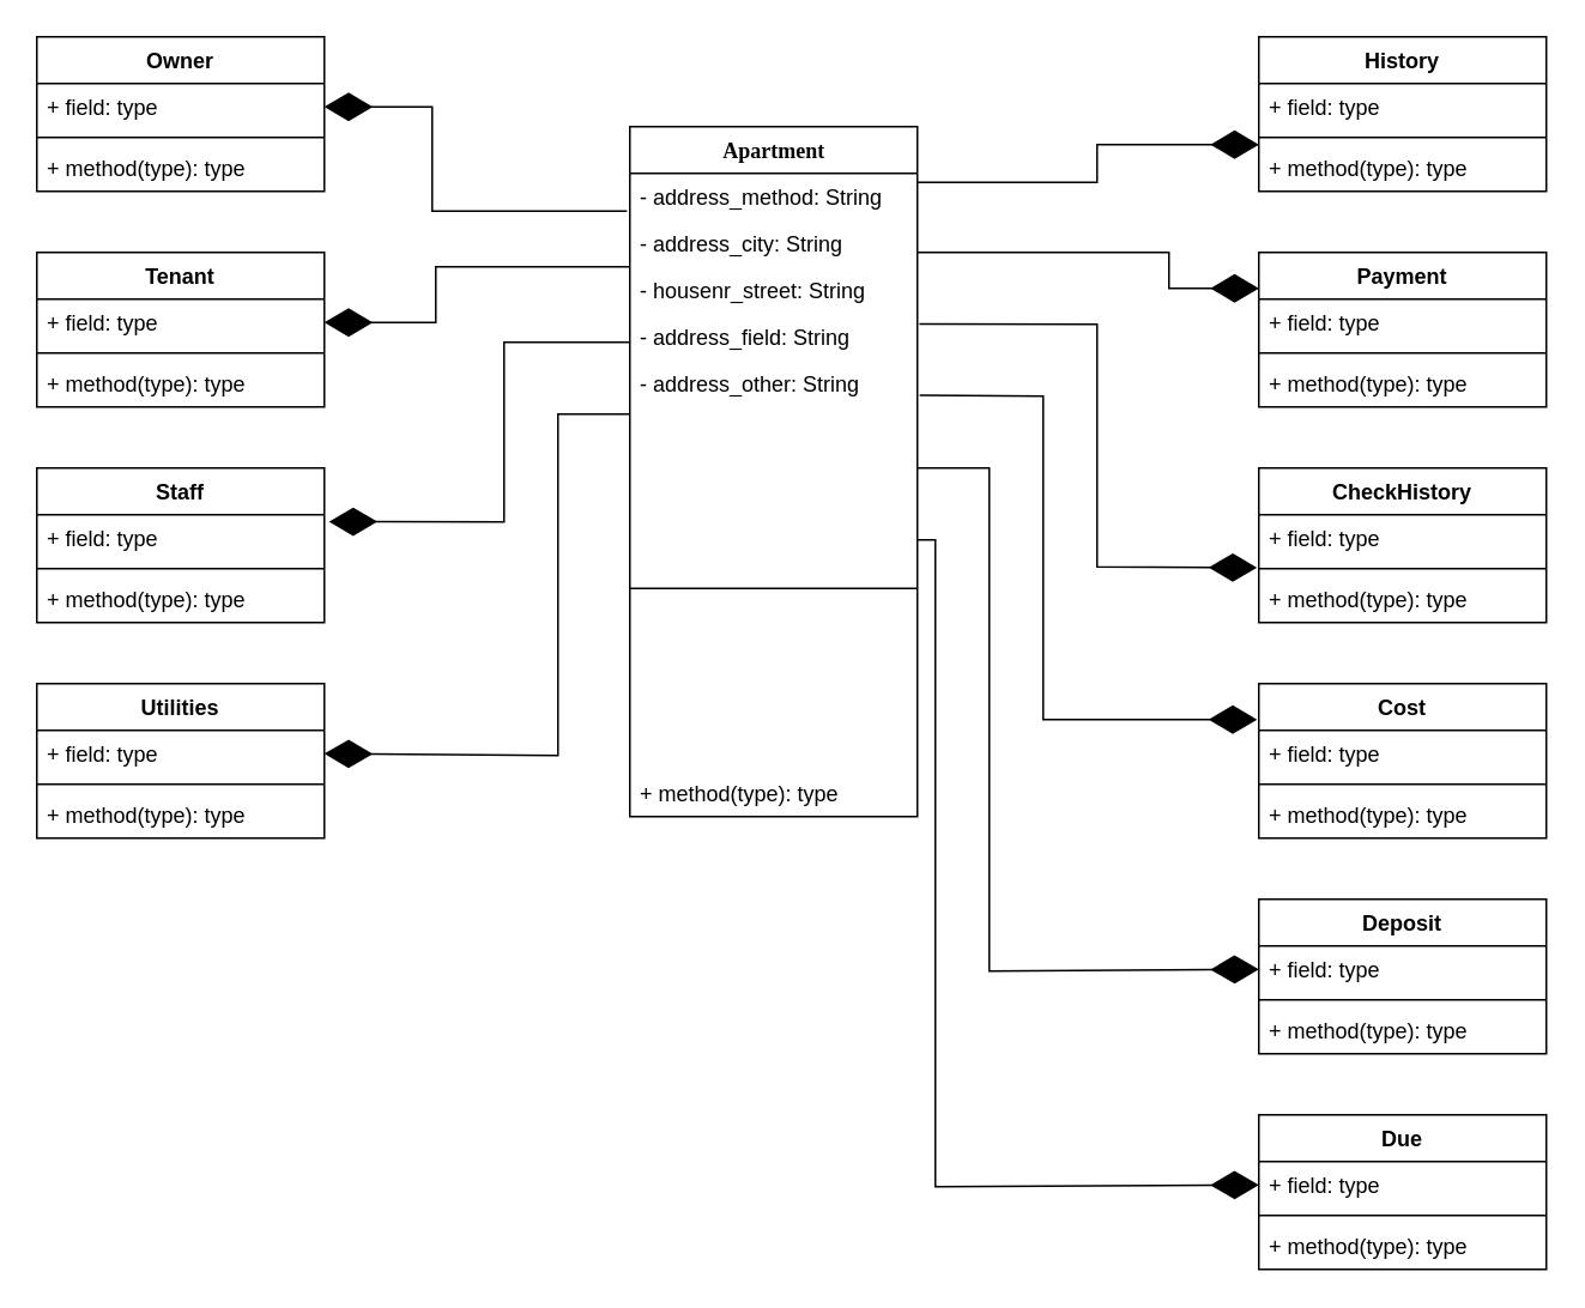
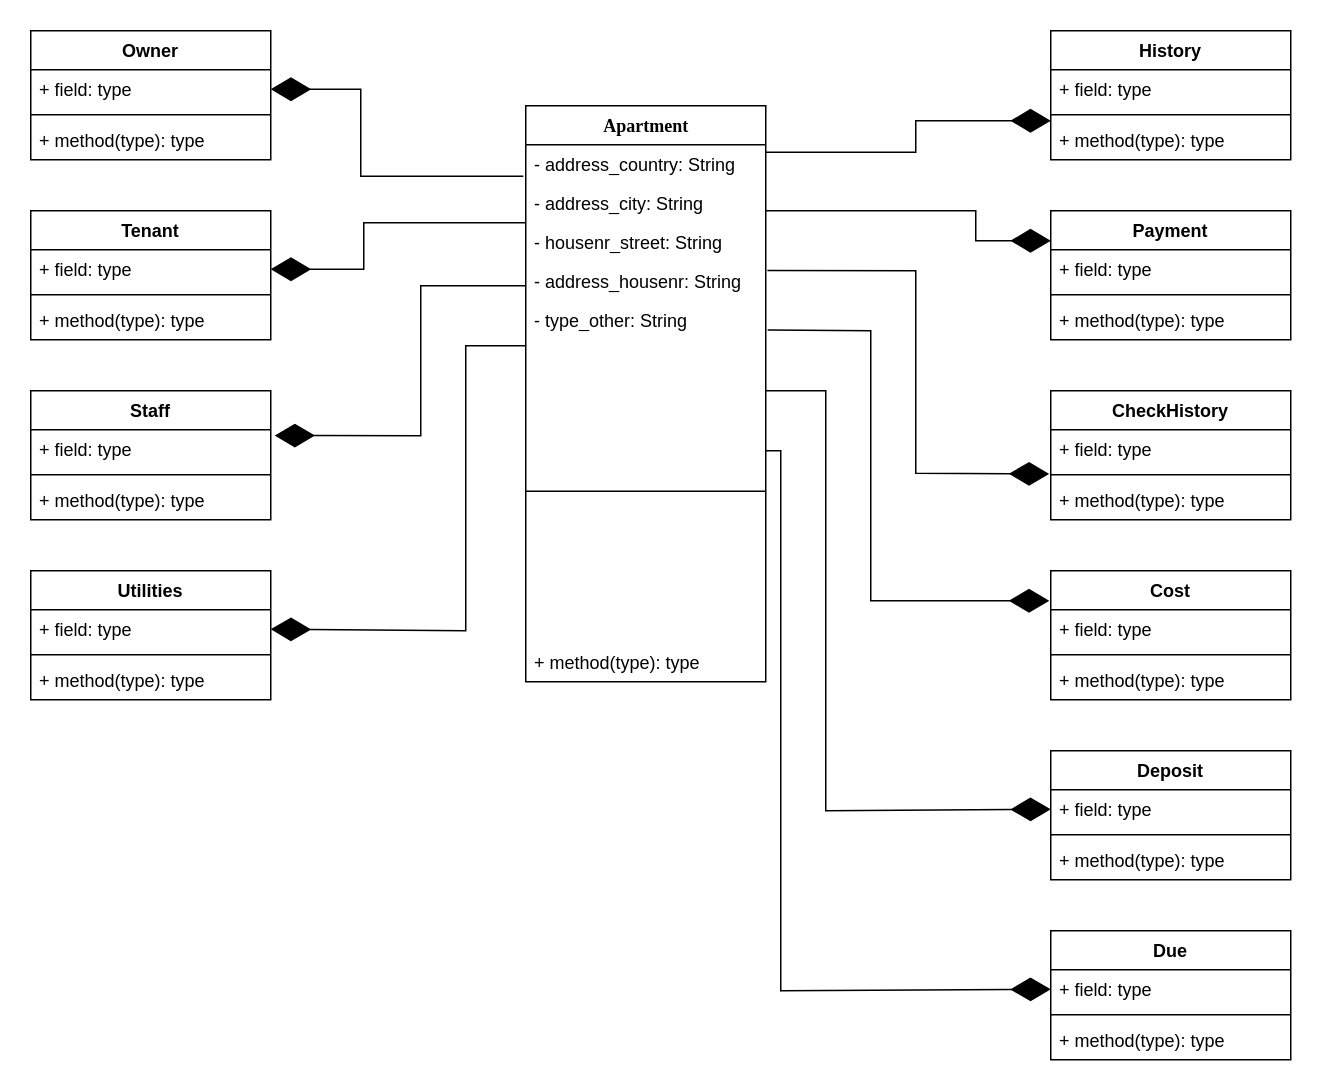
  <mxCell id="0" />
  <mxCell id="1" parent="0" />
  <mxCell id="2" value="Apartment" style="swimlane;html=1;fontStyle=1;align=center;verticalAlign=top;childLayout=stackLayout;horizontal=1;startSize=26;horizontalStack=0;resizeParent=1;resizeLast=0;collapsible=1;marginBottom=0;swimlaneFillColor=#ffffff;rounded=0;shadow=0;comic=0;labelBackgroundColor=none;strokeWidth=1;fillColor=none;fontFamily=Verdana;fontSize=12" parent="1" vertex="1"><mxGeometry x="350" y="70" width="160" height="384" as="geometry" /></mxCell>
- <mxCell id="3" value="- address_method: String" style="text;html=1;strokeColor=none;fillColor=none;align=left;verticalAlign=top;spacingLeft=4;spacingRight=4;whiteSpace=wrap;overflow=hidden;rotatable=0;points=[[0,0.5],[1,0.5]];portConstraint=eastwest;" parent="2" vertex="1"><mxGeometry y="26" width="160" height="26" as="geometry" /></mxCell>
+ <mxCell id="3" value="- address_country: String" style="text;html=1;strokeColor=none;fillColor=none;align=left;verticalAlign=top;spacingLeft=4;spacingRight=4;whiteSpace=wrap;overflow=hidden;rotatable=0;points=[[0,0.5],[1,0.5]];portConstraint=eastwest;" parent="2" vertex="1"><mxGeometry y="26" width="160" height="26" as="geometry" /></mxCell>
  <mxCell id="4" value="- address_city: String" style="text;html=1;strokeColor=none;fillColor=none;align=left;verticalAlign=top;spacingLeft=4;spacingRight=4;whiteSpace=wrap;overflow=hidden;rotatable=0;points=[[0,0.5],[1,0.5]];portConstraint=eastwest;" vertex="1" parent="2"><mxGeometry y="52" width="160" height="26" as="geometry" /></mxCell>
  <mxCell id="5" value="- housenr_street: String" style="text;html=1;strokeColor=none;fillColor=none;align=left;verticalAlign=top;spacingLeft=4;spacingRight=4;whiteSpace=wrap;overflow=hidden;rotatable=0;points=[[0,0.5],[1,0.5]];portConstraint=eastwest;" vertex="1" parent="2"><mxGeometry y="78" width="160" height="26" as="geometry" /></mxCell>
- <mxCell id="6" value="- address_field: String" style="text;html=1;strokeColor=none;fillColor=none;align=left;verticalAlign=top;spacingLeft=4;spacingRight=4;whiteSpace=wrap;overflow=hidden;rotatable=0;points=[[0,0.5],[1,0.5]];portConstraint=eastwest;" vertex="1" parent="2"><mxGeometry y="104" width="160" height="26" as="geometry" /></mxCell>
- <mxCell id="7" value="- address_other: String" style="text;html=1;strokeColor=none;fillColor=none;align=left;verticalAlign=top;spacingLeft=4;spacingRight=4;whiteSpace=wrap;overflow=hidden;rotatable=0;points=[[0,0.5],[1,0.5]];portConstraint=eastwest;" vertex="1" parent="2"><mxGeometry y="130" width="160" height="26" as="geometry" /></mxCell>
+ <mxCell id="6" value="- address_housenr: String" style="text;html=1;strokeColor=none;fillColor=none;align=left;verticalAlign=top;spacingLeft=4;spacingRight=4;whiteSpace=wrap;overflow=hidden;rotatable=0;points=[[0,0.5],[1,0.5]];portConstraint=eastwest;" vertex="1" parent="2"><mxGeometry y="104" width="160" height="26" as="geometry" /></mxCell>
+ <mxCell id="7" value="- type_other: String" style="text;html=1;strokeColor=none;fillColor=none;align=left;verticalAlign=top;spacingLeft=4;spacingRight=4;whiteSpace=wrap;overflow=hidden;rotatable=0;points=[[0,0.5],[1,0.5]];portConstraint=eastwest;" vertex="1" parent="2"><mxGeometry y="130" width="160" height="26" as="geometry" /></mxCell>
  <mxCell id="8" value="" style="line;html=1;strokeWidth=1;fillColor=none;align=left;verticalAlign=middle;spacingTop=-1;spacingLeft=3;spacingRight=3;rotatable=0;labelPosition=right;points=[];portConstraint=eastwest;" parent="2" vertex="1"><mxGeometry y="156" width="160" height="202" as="geometry" /></mxCell>
  <mxCell id="9" value="+ method(type): type" style="text;html=1;strokeColor=none;fillColor=none;align=left;verticalAlign=top;spacingLeft=4;spacingRight=4;whiteSpace=wrap;overflow=hidden;rotatable=0;points=[[0,0.5],[1,0.5]];portConstraint=eastwest;" parent="2" vertex="1"><mxGeometry y="358" width="160" height="26" as="geometry" /></mxCell>
  <mxCell id="10" value="History" style="swimlane;fontStyle=1;align=center;verticalAlign=top;childLayout=stackLayout;horizontal=1;startSize=26;horizontalStack=0;resizeParent=1;resizeParentMax=0;resizeLast=0;collapsible=1;marginBottom=0;whiteSpace=wrap;html=1;" vertex="1" parent="1"><mxGeometry x="700" y="20" width="160" height="86" as="geometry" /></mxCell>
  <mxCell id="11" value="+ field: type" style="text;strokeColor=none;fillColor=none;align=left;verticalAlign=top;spacingLeft=4;spacingRight=4;overflow=hidden;rotatable=0;points=[[0,0.5],[1,0.5]];portConstraint=eastwest;whiteSpace=wrap;html=1;" vertex="1" parent="10"><mxGeometry y="26" width="160" height="26" as="geometry" /></mxCell>
  <mxCell id="12" value="" style="line;strokeWidth=1;fillColor=none;align=left;verticalAlign=middle;spacingTop=-1;spacingLeft=3;spacingRight=3;rotatable=0;labelPosition=right;points=[];portConstraint=eastwest;strokeColor=inherit;" vertex="1" parent="10"><mxGeometry y="52" width="160" height="8" as="geometry" /></mxCell>
  <mxCell id="13" value="+ method(type): type" style="text;strokeColor=none;fillColor=none;align=left;verticalAlign=top;spacingLeft=4;spacingRight=4;overflow=hidden;rotatable=0;points=[[0,0.5],[1,0.5]];portConstraint=eastwest;whiteSpace=wrap;html=1;" vertex="1" parent="10"><mxGeometry y="60" width="160" height="26" as="geometry" /></mxCell>
  <mxCell id="14" value="Payment" style="swimlane;fontStyle=1;align=center;verticalAlign=top;childLayout=stackLayout;horizontal=1;startSize=26;horizontalStack=0;resizeParent=1;resizeParentMax=0;resizeLast=0;collapsible=1;marginBottom=0;whiteSpace=wrap;html=1;" vertex="1" parent="1"><mxGeometry x="700" y="140" width="160" height="86" as="geometry" /></mxCell>
  <mxCell id="15" value="+ field: type" style="text;strokeColor=none;fillColor=none;align=left;verticalAlign=top;spacingLeft=4;spacingRight=4;overflow=hidden;rotatable=0;points=[[0,0.5],[1,0.5]];portConstraint=eastwest;whiteSpace=wrap;html=1;" vertex="1" parent="14"><mxGeometry y="26" width="160" height="26" as="geometry" /></mxCell>
  <mxCell id="16" value="" style="line;strokeWidth=1;fillColor=none;align=left;verticalAlign=middle;spacingTop=-1;spacingLeft=3;spacingRight=3;rotatable=0;labelPosition=right;points=[];portConstraint=eastwest;strokeColor=inherit;" vertex="1" parent="14"><mxGeometry y="52" width="160" height="8" as="geometry" /></mxCell>
  <mxCell id="17" value="+ method(type): type" style="text;strokeColor=none;fillColor=none;align=left;verticalAlign=top;spacingLeft=4;spacingRight=4;overflow=hidden;rotatable=0;points=[[0,0.5],[1,0.5]];portConstraint=eastwest;whiteSpace=wrap;html=1;" vertex="1" parent="14"><mxGeometry y="60" width="160" height="26" as="geometry" /></mxCell>
  <mxCell id="18" value="CheckHistory" style="swimlane;fontStyle=1;align=center;verticalAlign=top;childLayout=stackLayout;horizontal=1;startSize=26;horizontalStack=0;resizeParent=1;resizeParentMax=0;resizeLast=0;collapsible=1;marginBottom=0;whiteSpace=wrap;html=1;" vertex="1" parent="1"><mxGeometry x="700" y="260" width="160" height="86" as="geometry" /></mxCell>
  <mxCell id="19" value="+ field: type" style="text;strokeColor=none;fillColor=none;align=left;verticalAlign=top;spacingLeft=4;spacingRight=4;overflow=hidden;rotatable=0;points=[[0,0.5],[1,0.5]];portConstraint=eastwest;whiteSpace=wrap;html=1;" vertex="1" parent="18"><mxGeometry y="26" width="160" height="26" as="geometry" /></mxCell>
  <mxCell id="20" value="" style="line;strokeWidth=1;fillColor=none;align=left;verticalAlign=middle;spacingTop=-1;spacingLeft=3;spacingRight=3;rotatable=0;labelPosition=right;points=[];portConstraint=eastwest;strokeColor=inherit;" vertex="1" parent="18"><mxGeometry y="52" width="160" height="8" as="geometry" /></mxCell>
  <mxCell id="21" value="+ method(type): type" style="text;strokeColor=none;fillColor=none;align=left;verticalAlign=top;spacingLeft=4;spacingRight=4;overflow=hidden;rotatable=0;points=[[0,0.5],[1,0.5]];portConstraint=eastwest;whiteSpace=wrap;html=1;" vertex="1" parent="18"><mxGeometry y="60" width="160" height="26" as="geometry" /></mxCell>
  <mxCell id="22" value="Cost" style="swimlane;fontStyle=1;align=center;verticalAlign=top;childLayout=stackLayout;horizontal=1;startSize=26;horizontalStack=0;resizeParent=1;resizeParentMax=0;resizeLast=0;collapsible=1;marginBottom=0;whiteSpace=wrap;html=1;" vertex="1" parent="1"><mxGeometry x="700" y="380" width="160" height="86" as="geometry" /></mxCell>
  <mxCell id="23" value="+ field: type" style="text;strokeColor=none;fillColor=none;align=left;verticalAlign=top;spacingLeft=4;spacingRight=4;overflow=hidden;rotatable=0;points=[[0,0.5],[1,0.5]];portConstraint=eastwest;whiteSpace=wrap;html=1;" vertex="1" parent="22"><mxGeometry y="26" width="160" height="26" as="geometry" /></mxCell>
  <mxCell id="24" value="" style="line;strokeWidth=1;fillColor=none;align=left;verticalAlign=middle;spacingTop=-1;spacingLeft=3;spacingRight=3;rotatable=0;labelPosition=right;points=[];portConstraint=eastwest;strokeColor=inherit;" vertex="1" parent="22"><mxGeometry y="52" width="160" height="8" as="geometry" /></mxCell>
  <mxCell id="25" value="+ method(type): type" style="text;strokeColor=none;fillColor=none;align=left;verticalAlign=top;spacingLeft=4;spacingRight=4;overflow=hidden;rotatable=0;points=[[0,0.5],[1,0.5]];portConstraint=eastwest;whiteSpace=wrap;html=1;" vertex="1" parent="22"><mxGeometry y="60" width="160" height="26" as="geometry" /></mxCell>
  <mxCell id="26" value="&lt;div&gt;Deposit&lt;/div&gt;" style="swimlane;fontStyle=1;align=center;verticalAlign=top;childLayout=stackLayout;horizontal=1;startSize=26;horizontalStack=0;resizeParent=1;resizeParentMax=0;resizeLast=0;collapsible=1;marginBottom=0;whiteSpace=wrap;html=1;" vertex="1" parent="1"><mxGeometry x="700" y="500" width="160" height="86" as="geometry" /></mxCell>
  <mxCell id="27" value="+ field: type" style="text;strokeColor=none;fillColor=none;align=left;verticalAlign=top;spacingLeft=4;spacingRight=4;overflow=hidden;rotatable=0;points=[[0,0.5],[1,0.5]];portConstraint=eastwest;whiteSpace=wrap;html=1;" vertex="1" parent="26"><mxGeometry y="26" width="160" height="26" as="geometry" /></mxCell>
  <mxCell id="28" value="" style="line;strokeWidth=1;fillColor=none;align=left;verticalAlign=middle;spacingTop=-1;spacingLeft=3;spacingRight=3;rotatable=0;labelPosition=right;points=[];portConstraint=eastwest;strokeColor=inherit;" vertex="1" parent="26"><mxGeometry y="52" width="160" height="8" as="geometry" /></mxCell>
  <mxCell id="29" value="+ method(type): type" style="text;strokeColor=none;fillColor=none;align=left;verticalAlign=top;spacingLeft=4;spacingRight=4;overflow=hidden;rotatable=0;points=[[0,0.5],[1,0.5]];portConstraint=eastwest;whiteSpace=wrap;html=1;" vertex="1" parent="26"><mxGeometry y="60" width="160" height="26" as="geometry" /></mxCell>
  <mxCell id="30" value="Due" style="swimlane;fontStyle=1;align=center;verticalAlign=top;childLayout=stackLayout;horizontal=1;startSize=26;horizontalStack=0;resizeParent=1;resizeParentMax=0;resizeLast=0;collapsible=1;marginBottom=0;whiteSpace=wrap;html=1;" vertex="1" parent="1"><mxGeometry x="700" y="620" width="160" height="86" as="geometry" /></mxCell>
  <mxCell id="31" value="+ field: type" style="text;strokeColor=none;fillColor=none;align=left;verticalAlign=top;spacingLeft=4;spacingRight=4;overflow=hidden;rotatable=0;points=[[0,0.5],[1,0.5]];portConstraint=eastwest;whiteSpace=wrap;html=1;" vertex="1" parent="30"><mxGeometry y="26" width="160" height="26" as="geometry" /></mxCell>
  <mxCell id="32" value="" style="line;strokeWidth=1;fillColor=none;align=left;verticalAlign=middle;spacingTop=-1;spacingLeft=3;spacingRight=3;rotatable=0;labelPosition=right;points=[];portConstraint=eastwest;strokeColor=inherit;" vertex="1" parent="30"><mxGeometry y="52" width="160" height="8" as="geometry" /></mxCell>
  <mxCell id="33" value="+ method(type): type" style="text;strokeColor=none;fillColor=none;align=left;verticalAlign=top;spacingLeft=4;spacingRight=4;overflow=hidden;rotatable=0;points=[[0,0.5],[1,0.5]];portConstraint=eastwest;whiteSpace=wrap;html=1;" vertex="1" parent="30"><mxGeometry y="60" width="160" height="26" as="geometry" /></mxCell>
  <mxCell id="34" value="Owner" style="swimlane;fontStyle=1;align=center;verticalAlign=top;childLayout=stackLayout;horizontal=1;startSize=26;horizontalStack=0;resizeParent=1;resizeParentMax=0;resizeLast=0;collapsible=1;marginBottom=0;whiteSpace=wrap;html=1;" vertex="1" parent="1"><mxGeometry x="20" y="20" width="160" height="86" as="geometry" /></mxCell>
  <mxCell id="35" value="+ field: type" style="text;strokeColor=none;fillColor=none;align=left;verticalAlign=top;spacingLeft=4;spacingRight=4;overflow=hidden;rotatable=0;points=[[0,0.5],[1,0.5]];portConstraint=eastwest;whiteSpace=wrap;html=1;" vertex="1" parent="34"><mxGeometry y="26" width="160" height="26" as="geometry" /></mxCell>
  <mxCell id="36" value="" style="line;strokeWidth=1;fillColor=none;align=left;verticalAlign=middle;spacingTop=-1;spacingLeft=3;spacingRight=3;rotatable=0;labelPosition=right;points=[];portConstraint=eastwest;strokeColor=inherit;" vertex="1" parent="34"><mxGeometry y="52" width="160" height="8" as="geometry" /></mxCell>
  <mxCell id="37" value="+ method(type): type" style="text;strokeColor=none;fillColor=none;align=left;verticalAlign=top;spacingLeft=4;spacingRight=4;overflow=hidden;rotatable=0;points=[[0,0.5],[1,0.5]];portConstraint=eastwest;whiteSpace=wrap;html=1;" vertex="1" parent="34"><mxGeometry y="60" width="160" height="26" as="geometry" /></mxCell>
  <mxCell id="38" value="Tenant" style="swimlane;fontStyle=1;align=center;verticalAlign=top;childLayout=stackLayout;horizontal=1;startSize=26;horizontalStack=0;resizeParent=1;resizeParentMax=0;resizeLast=0;collapsible=1;marginBottom=0;whiteSpace=wrap;html=1;" vertex="1" parent="1"><mxGeometry x="20" y="140" width="160" height="86" as="geometry" /></mxCell>
  <mxCell id="39" value="+ field: type" style="text;strokeColor=none;fillColor=none;align=left;verticalAlign=top;spacingLeft=4;spacingRight=4;overflow=hidden;rotatable=0;points=[[0,0.5],[1,0.5]];portConstraint=eastwest;whiteSpace=wrap;html=1;" vertex="1" parent="38"><mxGeometry y="26" width="160" height="26" as="geometry" /></mxCell>
  <mxCell id="40" value="" style="line;strokeWidth=1;fillColor=none;align=left;verticalAlign=middle;spacingTop=-1;spacingLeft=3;spacingRight=3;rotatable=0;labelPosition=right;points=[];portConstraint=eastwest;strokeColor=inherit;" vertex="1" parent="38"><mxGeometry y="52" width="160" height="8" as="geometry" /></mxCell>
  <mxCell id="41" value="+ method(type): type" style="text;strokeColor=none;fillColor=none;align=left;verticalAlign=top;spacingLeft=4;spacingRight=4;overflow=hidden;rotatable=0;points=[[0,0.5],[1,0.5]];portConstraint=eastwest;whiteSpace=wrap;html=1;" vertex="1" parent="38"><mxGeometry y="60" width="160" height="26" as="geometry" /></mxCell>
  <mxCell id="42" value="Staff" style="swimlane;fontStyle=1;align=center;verticalAlign=top;childLayout=stackLayout;horizontal=1;startSize=26;horizontalStack=0;resizeParent=1;resizeParentMax=0;resizeLast=0;collapsible=1;marginBottom=0;whiteSpace=wrap;html=1;" vertex="1" parent="1"><mxGeometry x="20" y="260" width="160" height="86" as="geometry" /></mxCell>
  <mxCell id="43" value="+ field: type" style="text;strokeColor=none;fillColor=none;align=left;verticalAlign=top;spacingLeft=4;spacingRight=4;overflow=hidden;rotatable=0;points=[[0,0.5],[1,0.5]];portConstraint=eastwest;whiteSpace=wrap;html=1;" vertex="1" parent="42"><mxGeometry y="26" width="160" height="26" as="geometry" /></mxCell>
  <mxCell id="44" value="" style="line;strokeWidth=1;fillColor=none;align=left;verticalAlign=middle;spacingTop=-1;spacingLeft=3;spacingRight=3;rotatable=0;labelPosition=right;points=[];portConstraint=eastwest;strokeColor=inherit;" vertex="1" parent="42"><mxGeometry y="52" width="160" height="8" as="geometry" /></mxCell>
  <mxCell id="45" value="+ method(type): type" style="text;strokeColor=none;fillColor=none;align=left;verticalAlign=top;spacingLeft=4;spacingRight=4;overflow=hidden;rotatable=0;points=[[0,0.5],[1,0.5]];portConstraint=eastwest;whiteSpace=wrap;html=1;" vertex="1" parent="42"><mxGeometry y="60" width="160" height="26" as="geometry" /></mxCell>
  <mxCell id="46" value="&lt;div&gt;Utilities&lt;/div&gt;" style="swimlane;fontStyle=1;align=center;verticalAlign=top;childLayout=stackLayout;horizontal=1;startSize=26;horizontalStack=0;resizeParent=1;resizeParentMax=0;resizeLast=0;collapsible=1;marginBottom=0;whiteSpace=wrap;html=1;" vertex="1" parent="1"><mxGeometry x="20" y="380" width="160" height="86" as="geometry" /></mxCell>
  <mxCell id="47" value="+ field: type" style="text;strokeColor=none;fillColor=none;align=left;verticalAlign=top;spacingLeft=4;spacingRight=4;overflow=hidden;rotatable=0;points=[[0,0.5],[1,0.5]];portConstraint=eastwest;whiteSpace=wrap;html=1;" vertex="1" parent="46"><mxGeometry y="26" width="160" height="26" as="geometry" /></mxCell>
  <mxCell id="48" value="" style="line;strokeWidth=1;fillColor=none;align=left;verticalAlign=middle;spacingTop=-1;spacingLeft=3;spacingRight=3;rotatable=0;labelPosition=right;points=[];portConstraint=eastwest;strokeColor=inherit;" vertex="1" parent="46"><mxGeometry y="52" width="160" height="8" as="geometry" /></mxCell>
  <mxCell id="49" value="+ method(type): type" style="text;strokeColor=none;fillColor=none;align=left;verticalAlign=top;spacingLeft=4;spacingRight=4;overflow=hidden;rotatable=0;points=[[0,0.5],[1,0.5]];portConstraint=eastwest;whiteSpace=wrap;html=1;" vertex="1" parent="46"><mxGeometry y="60" width="160" height="26" as="geometry" /></mxCell>
  <mxCell id="50" value="" style="endArrow=diamondThin;endFill=1;endSize=24;html=1;rounded=0;exitX=1;exitY=0.692;exitDx=0;exitDy=0;exitPerimeter=0;" edge="1" parent="1" source="4"><mxGeometry width="160" relative="1" as="geometry"><mxPoint x="510" y="160" as="sourcePoint" /><mxPoint x="700" y="160" as="targetPoint" /><Array as="points"><mxPoint x="650" y="140" /><mxPoint x="650" y="160" /></Array></mxGeometry></mxCell>
  <mxCell id="51" value="" style="endArrow=diamondThin;endFill=1;endSize=24;html=1;rounded=0;entryX=-0.006;entryY=-0.174;entryDx=0;entryDy=0;entryPerimeter=0;exitX=1.007;exitY=0.224;exitDx=0;exitDy=0;exitPerimeter=0;" edge="1" parent="1" source="6" target="21"><mxGeometry width="160" relative="1" as="geometry"><mxPoint x="510" y="205" as="sourcePoint" /><mxPoint x="700" y="205" as="targetPoint" /><Array as="points"><mxPoint x="610" y="180" /><mxPoint x="610" y="315" /></Array></mxGeometry></mxCell>
  <mxCell id="52" value="" style="endArrow=diamondThin;endFill=1;endSize=24;html=1;rounded=0;" edge="1" parent="1"><mxGeometry width="160" relative="1" as="geometry"><mxPoint x="510" y="101" as="sourcePoint" /><mxPoint x="700" y="80" as="targetPoint" /><Array as="points"><mxPoint x="610" y="101" /><mxPoint x="610" y="80" /><mxPoint x="670" y="80" /></Array></mxGeometry></mxCell>
  <mxCell id="53" value="" style="endArrow=diamondThin;endFill=1;endSize=24;html=1;rounded=0;entryX=-0.006;entryY=-0.174;entryDx=0;entryDy=0;entryPerimeter=0;exitX=1.008;exitY=0.753;exitDx=0;exitDy=0;exitPerimeter=0;" edge="1" parent="1" source="7"><mxGeometry width="160" relative="1" as="geometry"><mxPoint x="510" y="240" as="sourcePoint" /><mxPoint x="699" y="400" as="targetPoint" /><Array as="points"><mxPoint x="580" y="220" /><mxPoint x="580" y="400" /></Array></mxGeometry></mxCell>
  <mxCell id="54" value="" style="endArrow=diamondThin;endFill=1;endSize=24;html=1;rounded=0;entryX=0;entryY=0.5;entryDx=0;entryDy=0;exitX=1.008;exitY=0.753;exitDx=0;exitDy=0;exitPerimeter=0;" edge="1" parent="1" target="27"><mxGeometry width="160" relative="1" as="geometry"><mxPoint x="510" y="260" as="sourcePoint" /><mxPoint x="698" y="440" as="targetPoint" /><Array as="points"><mxPoint x="550" y="260" /><mxPoint x="550" y="540" /></Array></mxGeometry></mxCell>
  <mxCell id="55" value="" style="endArrow=diamondThin;endFill=1;endSize=24;html=1;rounded=0;entryX=0;entryY=0.5;entryDx=0;entryDy=0;exitX=1.008;exitY=0.753;exitDx=0;exitDy=0;exitPerimeter=0;" edge="1" parent="1" target="31"><mxGeometry width="160" relative="1" as="geometry"><mxPoint x="510" y="300" as="sourcePoint" /><mxPoint x="700" y="579" as="targetPoint" /><Array as="points"><mxPoint x="520" y="300" /><mxPoint x="520" y="660" /></Array></mxGeometry></mxCell>
  <mxCell id="56" value="" style="endArrow=diamondThin;endFill=1;endSize=24;html=1;rounded=0;entryX=1;entryY=0.5;entryDx=0;entryDy=0;exitX=-0.01;exitY=0.805;exitDx=0;exitDy=0;exitPerimeter=0;" edge="1" parent="1" source="3" target="35"><mxGeometry width="160" relative="1" as="geometry"><mxPoint x="520" y="111" as="sourcePoint" /><mxPoint x="710" y="90" as="targetPoint" /><Array as="points"><mxPoint x="240" y="117" /><mxPoint x="240" y="59" /></Array></mxGeometry></mxCell>
  <mxCell id="57" value="" style="endArrow=diamondThin;endFill=1;endSize=24;html=1;rounded=0;entryX=1;entryY=0.5;entryDx=0;entryDy=0;exitX=-0.01;exitY=0.805;exitDx=0;exitDy=0;exitPerimeter=0;" edge="1" parent="1" target="39"><mxGeometry width="160" relative="1" as="geometry"><mxPoint x="350" y="148" as="sourcePoint" /><mxPoint x="182" y="90" as="targetPoint" /><Array as="points"><mxPoint x="242" y="148" /><mxPoint x="242" y="179" /></Array></mxGeometry></mxCell>
  <mxCell id="58" value="" style="endArrow=diamondThin;endFill=1;endSize=24;html=1;rounded=0;entryX=1.016;entryY=0.149;entryDx=0;entryDy=0;exitX=-0.01;exitY=0.805;exitDx=0;exitDy=0;exitPerimeter=0;entryPerimeter=0;" edge="1" parent="1" target="43"><mxGeometry width="160" relative="1" as="geometry"><mxPoint x="350" y="190" as="sourcePoint" /><mxPoint x="180" y="221" as="targetPoint" /><Array as="points"><mxPoint x="280" y="190" /><mxPoint x="280" y="290" /></Array></mxGeometry></mxCell>
  <mxCell id="59" value="" style="endArrow=diamondThin;endFill=1;endSize=24;html=1;rounded=0;entryX=1;entryY=0.5;entryDx=0;entryDy=0;exitX=-0.01;exitY=0.805;exitDx=0;exitDy=0;exitPerimeter=0;" edge="1" parent="1" target="47"><mxGeometry width="160" relative="1" as="geometry"><mxPoint x="350" y="230" as="sourcePoint" /><mxPoint x="183" y="330" as="targetPoint" /><Array as="points"><mxPoint x="310" y="230" /><mxPoint x="310" y="420" /></Array></mxGeometry></mxCell>
